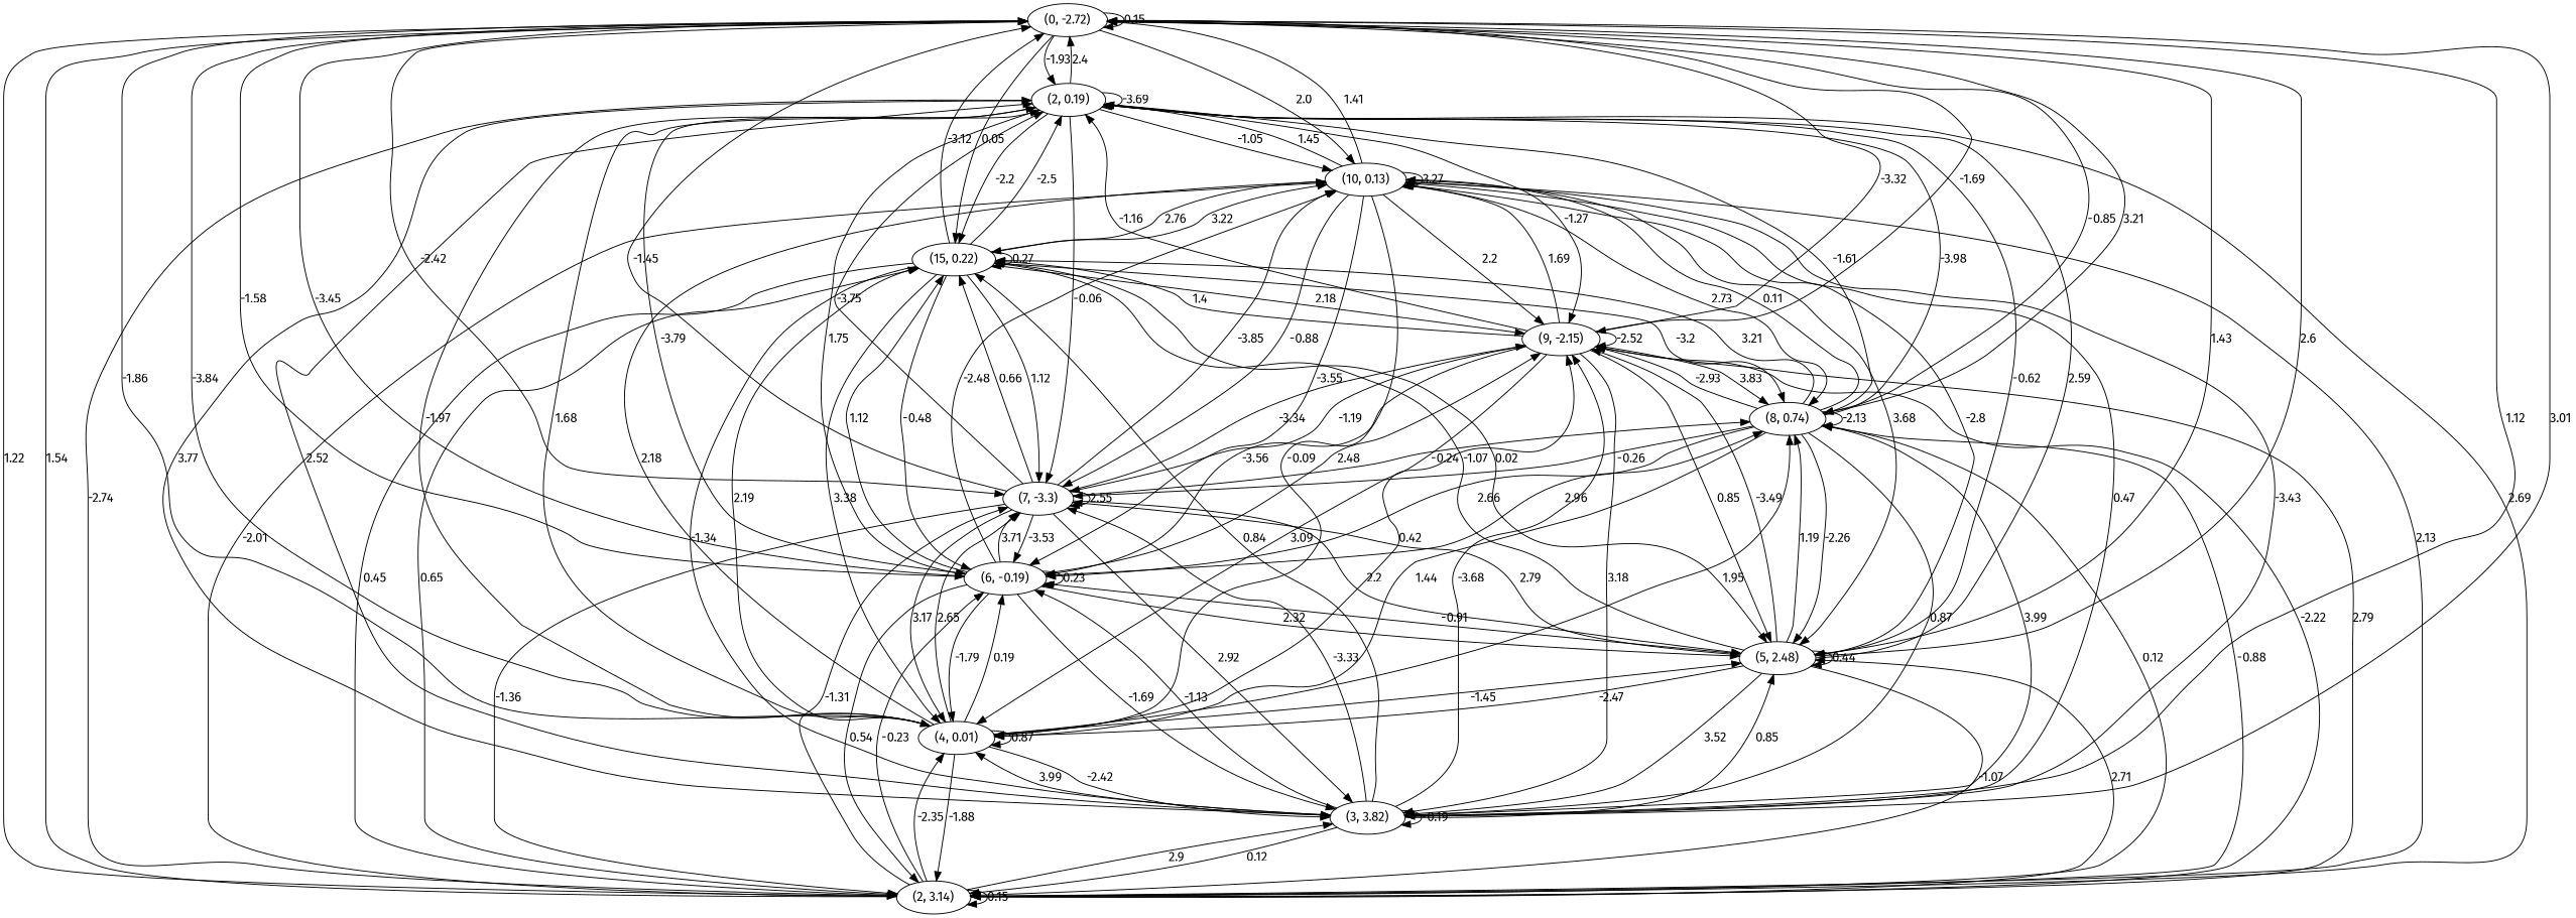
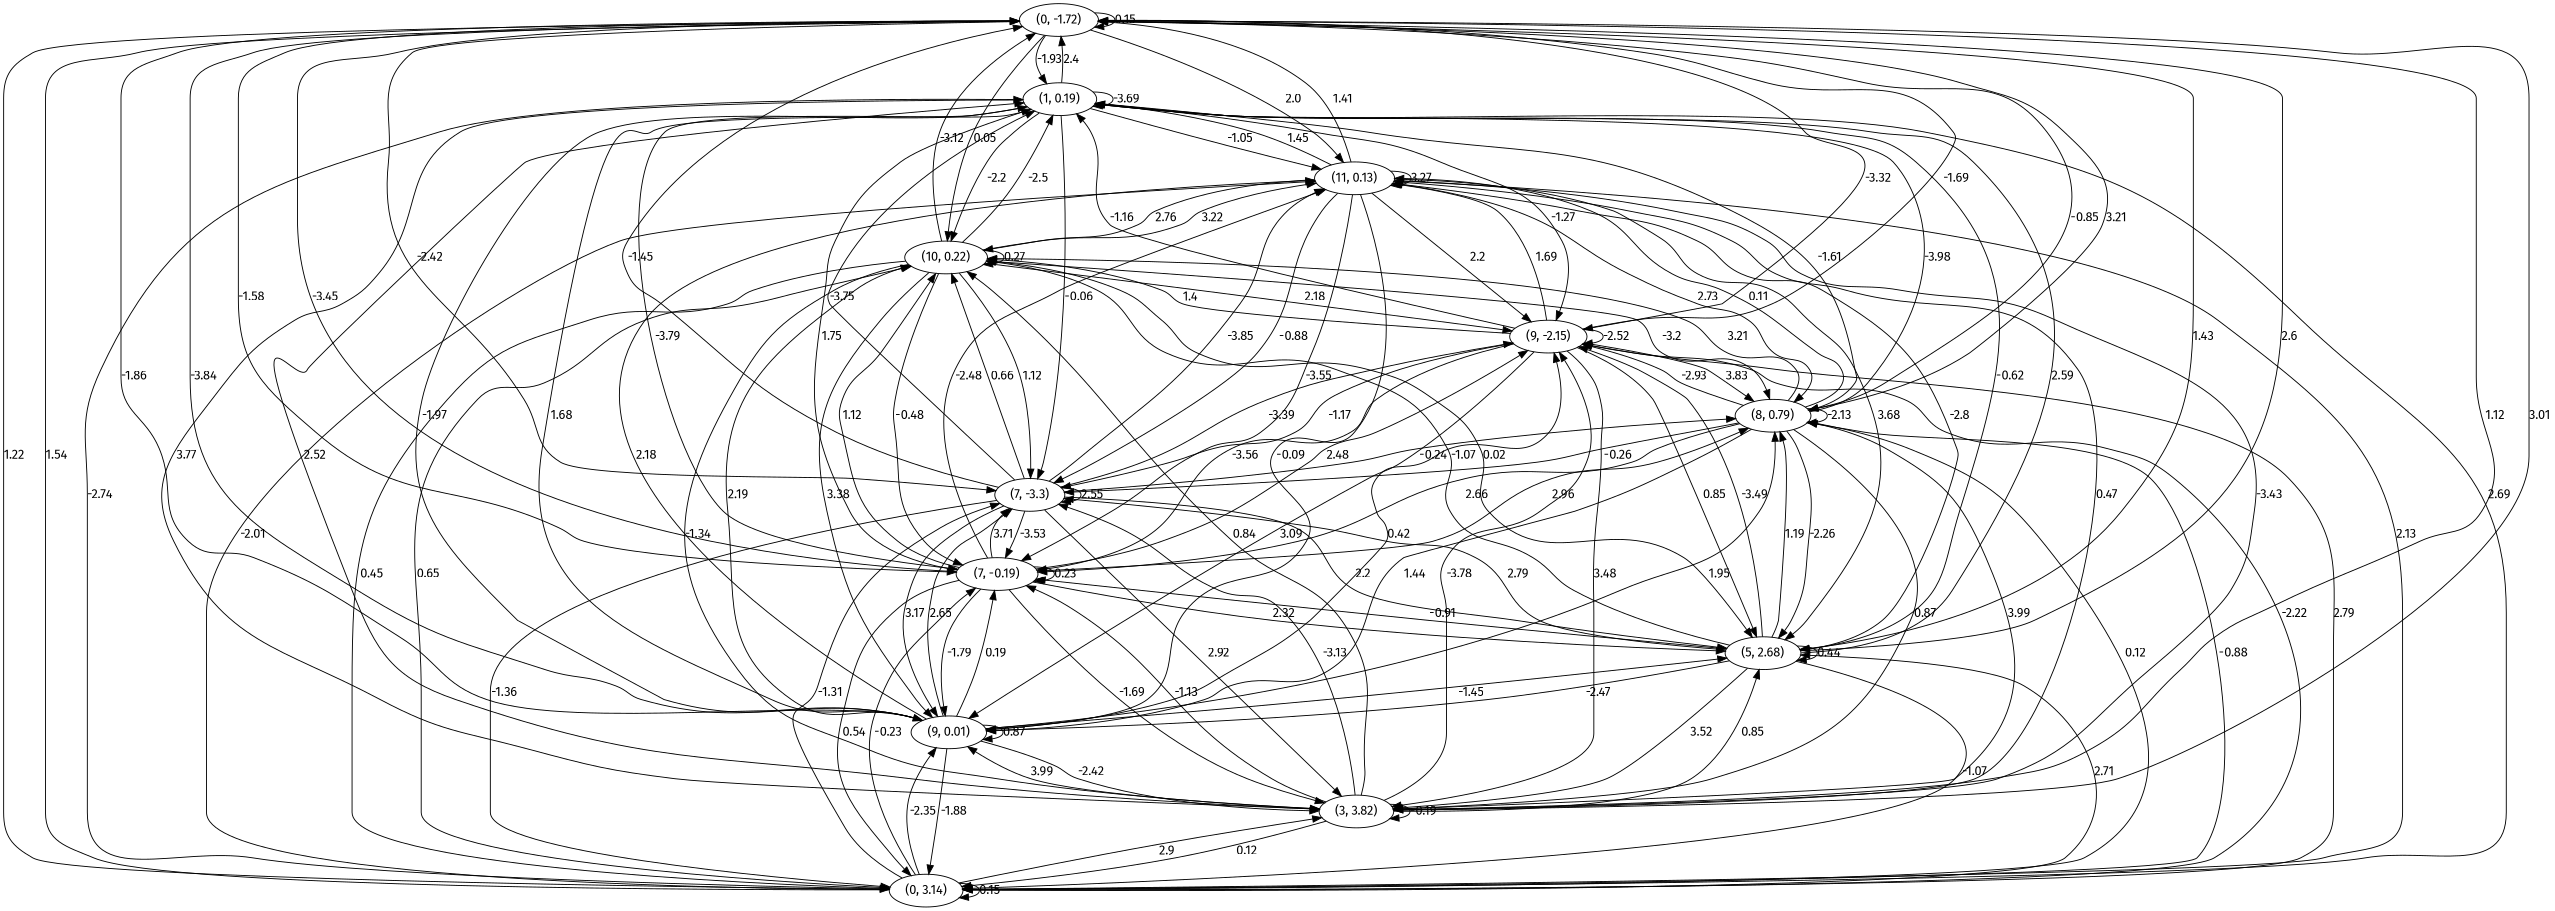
  digraph {
    fontname="Fira Sans"
    node [fontname="Fira Sans"]
    edge [fontname="Fira Sans"]
-   n1 [label="(0, -2.72)"]
-   n2 [label="(2, 0.19)"]
-   n3 [label="(2, 3.14)"]
+   n1 [label="(0, -1.72)"]
+   n2 [label="(1, 0.19)"]
+   n3 [label="(0, 3.14)"]
    n4 [label="(3, 3.82)"]
-   n5 [label="(4, 0.01)"]
-   n6 [label="(5, 2.48)"]
-   n7 [label="(6, -0.19)"]
+   n5 [label="(9, 0.01)"]
+   n6 [label="(5, 2.68)"]
+   n7 [label="(7, -0.19)"]
    n8 [label="(7, -3.3)"]
-   n9 [label="(8, 0.74)"]
+   n9 [label="(8, 0.79)"]
    n10 [label="(9, -2.15)"]
-   n11 [label="(15, 0.22)"]
-   n12 [label="(10, 0.13)"]
+   n11 [label="(10, 0.22)"]
+   n12 [label="(11, 0.13)"]
    n1 -> n1 [label=0.15]
    n1 -> n2 [label=-1.93]
    n1 -> n3 [label=1.22]
    n1 -> n4 [label=1.12]
    n1 -> n5 [label=-1.86]
    n1 -> n6 [label=1.43]
    n1 -> n7 [label=-1.58]
    n1 -> n8 [label=-2.42]
    n1 -> n9 [label=-0.85]
    n1 -> n10 [label=-3.32]
    n1 -> n11 [label=0.05]
    n1 -> n12 [label=2.0]
    n2 -> n1 [label=2.4]
    n2 -> n2 [label=-3.69]
    n2 -> n3 [label=2.69]
    n2 -> n4 [label=3.77]
    n2 -> n5 [label=-1.97]
    n2 -> n6 [label=-0.62]
    n2 -> n7 [label=-3.79]
    n2 -> n8 [label=-0.06]
    n2 -> n9 [label=-1.61]
    n2 -> n10 [label=-1.27]
    n2 -> n11 [label=-2.2]
    n2 -> n12 [label=-1.05]
    n3 -> n1 [label=1.54]
    n3 -> n2 [label=-2.74]
    n3 -> n3 [label=0.15]
    n3 -> n4 [label=2.9]
    n3 -> n5 [label=-2.35]
    n3 -> n6 [label=2.71]
    n3 -> n7 [label=-0.23]
    n3 -> n8 [label=-1.31]
    n3 -> n9 [label=-0.88]
    n3 -> n10 [label=2.79]
    n3 -> n11 [label=0.65]
    n3 -> n12 [label=-2.01]
    n4 -> n1 [label=3.01]
    n4 -> n2 [label=2.52]
    n4 -> n3 [label=0.12]
    n4 -> n4 [label=-0.19]
    n4 -> n5 [label=3.99]
    n4 -> n6 [label=0.85]
    n4 -> n7 [label=-1.13]
-   n4 -> n8 [label=-3.33]
+   n4 -> n8 [label=-3.13]
    n4 -> n9 [label=3.99]
-   n4 -> n10 [label=-3.68]
+   n4 -> n10 [label=-3.78]
    n4 -> n11 [label=0.84]
    n4 -> n12 [label=0.47]
    n5 -> n1 [label=-3.84]
    n5 -> n2 [label=1.68]
    n5 -> n3 [label=-1.88]
    n5 -> n4 [label=-2.42]
    n5 -> n5 [label=0.87]
    n5 -> n6 [label=-1.45]
    n5 -> n7 [label=0.19]
    n5 -> n8 [label=2.65]
    n5 -> n9 [label=1.95]
    n5 -> n10 [label=0.42]
    n5 -> n11 [label=2.19]
    n5 -> n12 [label=2.18]
    n6 -> n1 [label=2.6]
    n6 -> n2 [label=2.59]
    n6 -> n3 [label=-1.07]
    n6 -> n4 [label=3.52]
    n6 -> n5 [label=-2.47]
    n6 -> n6 [label=0.44]
    n6 -> n7 [label=-0.91]
    n6 -> n8 [label=2.79]
    n6 -> n9 [label=1.19]
    n6 -> n10 [label=-3.49]
    n6 -> n11 [label=-1.07]
    n6 -> n12 [label=-2.8]
    n7 -> n1 [label=-3.45]
    n7 -> n2 [label=1.75]
    n7 -> n3 [label=0.54]
    n7 -> n4 [label=-1.69]
    n7 -> n5 [label=-1.79]
    n7 -> n6 [label=2.32]
    n7 -> n7 [label=0.23]
    n7 -> n8 [label=3.71]
    n7 -> n9 [label=2.96]
    n7 -> n10 [label=2.48]
    n7 -> n11 [label=1.12]
    n7 -> n12 [label=-2.48]
    n8 -> n1 [label=-1.45]
    n8 -> n2 [label=-3.75]
    n8 -> n3 [label=-1.36]
    n8 -> n4 [label=2.92]
    n8 -> n5 [label=3.17]
    n8 -> n6 [label=2.2]
    n8 -> n7 [label=-3.53]
    n8 -> n8 [label=2.55]
    n8 -> n9 [label=-0.24]
-   n8 -> n10 [label=-3.34]
+   n8 -> n10 [label=-3.39]
    n8 -> n11 [label=0.66]
    n8 -> n12 [label=-3.85]
    n9 -> n1 [label=3.21]
    n9 -> n2 [label=-3.98]
    n9 -> n3 [label=0.12]
    n9 -> n4 [label=0.87]
    n9 -> n5 [label=1.44]
    n9 -> n6 [label=-2.26]
    n9 -> n7 [label=2.66]
    n9 -> n8 [label=-0.26]
    n9 -> n9 [label=-2.13]
    n9 -> n10 [label=-2.93]
    n9 -> n11 [label=3.21]
    n9 -> n12 [label=0.11]
    n10 -> n1 [label=-1.69]
    n10 -> n2 [label=-1.16]
    n10 -> n3 [label=-2.22]
-   n10 -> n4 [label=3.18]
+   n10 -> n4 [label=3.48]
    n10 -> n5 [label=3.09]
    n10 -> n6 [label=0.85]
    n10 -> n7 [label=-3.56]
-   n10 -> n8 [label=-1.19]
+   n10 -> n8 [label=-1.17]
    n10 -> n9 [label=3.83]
    n10 -> n10 [label=-2.52]
    n10 -> n11 [label=1.4]
    n10 -> n12 [label=1.69]
    n11 -> n1 [label=-3.12]
    n11 -> n2 [label=-2.5]
    n11 -> n3 [label=0.45]
    n11 -> n4 [label=-1.34]
    n11 -> n5 [label=3.38]
    n11 -> n6 [label=0.02]
    n11 -> n7 [label=-0.48]
    n11 -> n8 [label=1.12]
    n11 -> n9 [label=-3.2]
    n11 -> n10 [label=2.18]
    n11 -> n11 [label=0.27]
    n11 -> n12 [label=3.22]
    n12 -> n1 [label=1.41]
    n12 -> n2 [label=1.45]
    n12 -> n3 [label=2.13]
    n12 -> n4 [label=-3.43]
    n12 -> n5 [label=-0.09]
    n12 -> n6 [label=3.68]
    n12 -> n7 [label=-3.55]
    n12 -> n8 [label=-0.88]
    n12 -> n9 [label=2.73]
    n12 -> n10 [label=2.2]
    n12 -> n11 [label=2.76]
    n12 -> n12 [label=3.27]
  }
